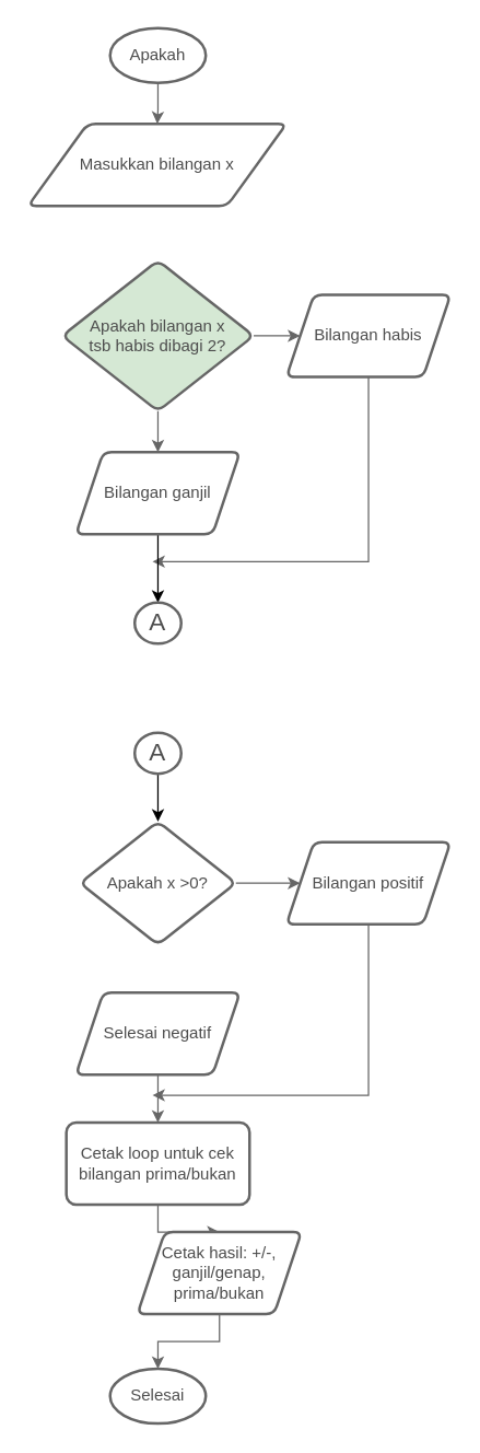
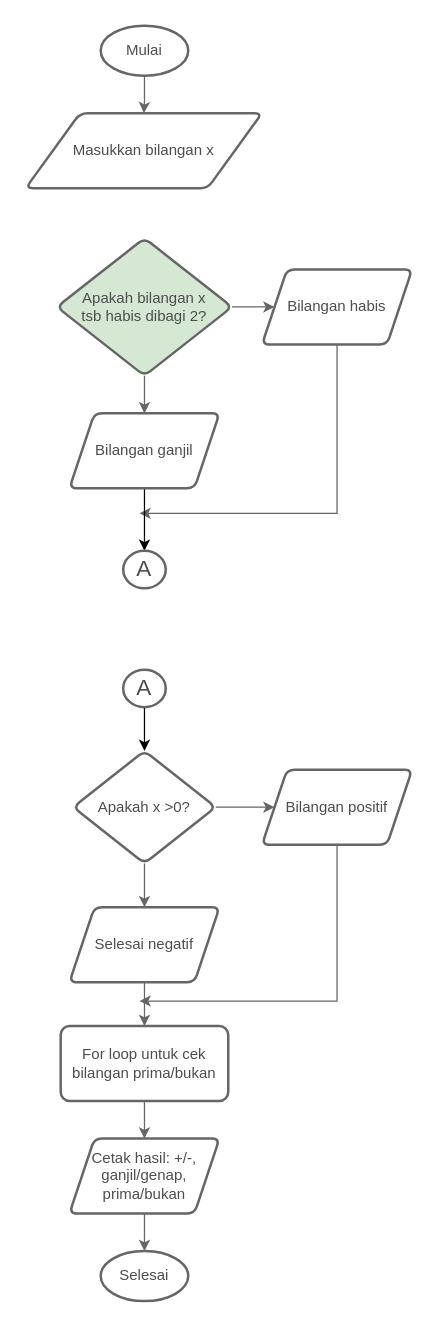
  <mxCell id="0" />
  <mxCell id="1" parent="0" />
  <mxCell id="2" value="" style="edgeStyle=orthogonalEdgeStyle;rounded=0;orthogonalLoop=1;jettySize=auto;html=1;strokeColor=#666666;fontColor=#4D4D4D;" edge="1" parent="1" source="3" target="4"><mxGeometry relative="1" as="geometry" /></mxCell>
- <mxCell id="3" value="Apakah" style="strokeWidth=2;html=1;shape=mxgraph.flowchart.start_1;whiteSpace=wrap;strokeColor=#666666;fontColor=#4D4D4D;" vertex="1" parent="1"><mxGeometry x="80" y="20" width="70" height="40" as="geometry" /></mxCell>
+ <mxCell id="3" value="Mulai" style="strokeWidth=2;html=1;shape=mxgraph.flowchart.start_1;whiteSpace=wrap;strokeColor=#666666;fontColor=#4D4D4D;" vertex="1" parent="1"><mxGeometry x="80" y="20" width="70" height="40" as="geometry" /></mxCell>
  <mxCell id="4" value="Masukkan bilangan x" style="shape=parallelogram;html=1;strokeWidth=2;perimeter=parallelogramPerimeter;whiteSpace=wrap;rounded=1;arcSize=12;size=0.23;strokeColor=#666666;fontColor=#4D4D4D;" vertex="1" parent="1"><mxGeometry x="20" y="90" width="189" height="60" as="geometry" /></mxCell>
  <mxCell id="5" value="" style="edgeStyle=orthogonalEdgeStyle;rounded=0;orthogonalLoop=1;jettySize=auto;html=1;strokeColor=#666666;fontColor=#4D4D4D;" edge="1" parent="1" source="7" target="9"><mxGeometry relative="1" as="geometry" /></mxCell>
  <mxCell id="6" value="" style="edgeStyle=orthogonalEdgeStyle;rounded=0;orthogonalLoop=1;jettySize=auto;html=1;strokeColor=#666666;fontColor=#4D4D4D;" edge="1" parent="1" source="7" target="11"><mxGeometry relative="1" as="geometry" /></mxCell>
  <mxCell id="7" value="Apakah bilangan x &lt;br&gt;tsb habis dibagi 2?" style="rhombus;whiteSpace=wrap;html=1;strokeWidth=2;rounded=1;arcSize=12;strokeColor=#666666;fontColor=#4D4D4D;fillColor=#d5e8d4;" vertex="1" parent="1"><mxGeometry x="45" y="190" width="140" height="110" as="geometry" /></mxCell>
  <mxCell id="8" style="edgeStyle=orthogonalEdgeStyle;rounded=0;orthogonalLoop=1;jettySize=auto;html=1;strokeColor=#666666;fontColor=#4D4D4D;" edge="1" parent="1" source="9"><mxGeometry relative="1" as="geometry"><mxPoint x="111" y="410" as="targetPoint" /><Array as="points"><mxPoint x="269" y="410" /></Array></mxGeometry></mxCell>
  <mxCell id="9" value="Bilangan habis" style="shape=parallelogram;perimeter=parallelogramPerimeter;whiteSpace=wrap;html=1;fixedSize=1;strokeWidth=2;rounded=1;arcSize=12;strokeColor=#666666;fontColor=#4D4D4D;" vertex="1" parent="1"><mxGeometry x="209" y="215" width="120" height="60" as="geometry" /></mxCell>
  <mxCell id="10" value="" style="edgeStyle=orthogonalEdgeStyle;rounded=0;orthogonalLoop=1;jettySize=auto;html=1;" edge="1" parent="1" source="11" target="24"><mxGeometry relative="1" as="geometry" /></mxCell>
  <mxCell id="11" value="Bilangan ganjil" style="shape=parallelogram;perimeter=parallelogramPerimeter;whiteSpace=wrap;html=1;fixedSize=1;strokeWidth=2;rounded=1;arcSize=12;strokeColor=#666666;fontColor=#4D4D4D;" vertex="1" parent="1"><mxGeometry x="55" y="330" width="120" height="60" as="geometry" /></mxCell>
  <mxCell id="12" value="" style="edgeStyle=orthogonalEdgeStyle;rounded=0;orthogonalLoop=1;jettySize=auto;html=1;strokeColor=#666666;fontColor=#4D4D4D;" edge="1" parent="1" source="14" target="16"><mxGeometry relative="1" as="geometry" /></mxCell>
+ <mxCell id="13" value="" style="edgeStyle=orthogonalEdgeStyle;rounded=0;orthogonalLoop=1;jettySize=auto;html=1;strokeColor=#666666;fontColor=#4D4D4D;" edge="1" parent="1" source="14" target="18"><mxGeometry relative="1" as="geometry" /></mxCell>
  <mxCell id="14" value="Apakah x &amp;gt;0?" style="rhombus;whiteSpace=wrap;html=1;strokeWidth=2;rounded=1;arcSize=12;strokeColor=#666666;fontColor=#4D4D4D;" vertex="1" parent="1"><mxGeometry x="58" y="600" width="114" height="90" as="geometry" /></mxCell>
  <mxCell id="15" style="edgeStyle=orthogonalEdgeStyle;rounded=0;orthogonalLoop=1;jettySize=auto;html=1;strokeColor=#666666;fontColor=#4D4D4D;" edge="1" parent="1" source="16"><mxGeometry relative="1" as="geometry"><mxPoint x="111" y="800" as="targetPoint" /><Array as="points"><mxPoint x="269" y="800" /><mxPoint x="111" y="800" /></Array></mxGeometry></mxCell>
  <mxCell id="16" value="Bilangan positif" style="shape=parallelogram;perimeter=parallelogramPerimeter;whiteSpace=wrap;html=1;fixedSize=1;strokeWidth=2;rounded=1;arcSize=12;strokeColor=#666666;fontColor=#4D4D4D;" vertex="1" parent="1"><mxGeometry x="209" y="615" width="120" height="60" as="geometry" /></mxCell>
  <mxCell id="17" value="" style="edgeStyle=orthogonalEdgeStyle;rounded=0;orthogonalLoop=1;jettySize=auto;html=1;strokeColor=#666666;fontColor=#4D4D4D;" edge="1" parent="1" source="18" target="20"><mxGeometry relative="1" as="geometry" /></mxCell>
  <mxCell id="18" value="Selesai negatif" style="shape=parallelogram;perimeter=parallelogramPerimeter;whiteSpace=wrap;html=1;fixedSize=1;strokeWidth=2;rounded=1;arcSize=12;strokeColor=#666666;fontColor=#4D4D4D;" vertex="1" parent="1"><mxGeometry x="55" y="725" width="120" height="60" as="geometry" /></mxCell>
  <mxCell id="19" value="" style="edgeStyle=orthogonalEdgeStyle;rounded=0;orthogonalLoop=1;jettySize=auto;html=1;strokeColor=#666666;fontColor=#4D4D4D;" edge="1" parent="1" source="20" target="22"><mxGeometry relative="1" as="geometry" /></mxCell>
- <mxCell id="20" value="Cetak loop untuk cek bilangan prima/bukan" style="rounded=1;whiteSpace=wrap;html=1;strokeWidth=2;arcSize=12;strokeColor=#666666;fontColor=#4D4D4D;" vertex="1" parent="1"><mxGeometry x="48" y="820" width="134" height="60" as="geometry" /></mxCell>
+ <mxCell id="20" value="For loop untuk cek bilangan prima/bukan" style="rounded=1;whiteSpace=wrap;html=1;strokeWidth=2;arcSize=12;strokeColor=#666666;fontColor=#4D4D4D;" vertex="1" parent="1"><mxGeometry x="48" y="820" width="134" height="60" as="geometry" /></mxCell>
  <mxCell id="21" value="" style="edgeStyle=orthogonalEdgeStyle;rounded=0;orthogonalLoop=1;jettySize=auto;html=1;strokeColor=#666666;fontColor=#4D4D4D;" edge="1" parent="1" source="22" target="23"><mxGeometry relative="1" as="geometry" /></mxCell>
- <mxCell id="22" value="Cetak hasil: +/-, ganjil/genap, prima/bukan" style="shape=parallelogram;perimeter=parallelogramPerimeter;whiteSpace=wrap;html=1;fixedSize=1;rounded=1;strokeWidth=2;arcSize=12;strokeColor=#666666;fontColor=#4D4D4D;" vertex="1" parent="1"><mxGeometry x="100" y="900" width="120" height="60" as="geometry" /></mxCell>
+ <mxCell id="22" value="Cetak hasil: +/-, ganjil/genap, prima/bukan" style="shape=parallelogram;perimeter=parallelogramPerimeter;whiteSpace=wrap;html=1;fixedSize=1;rounded=1;strokeWidth=2;arcSize=12;strokeColor=#666666;fontColor=#4D4D4D;" vertex="1" parent="1"><mxGeometry x="55" y="910" width="120" height="60" as="geometry" /></mxCell>
  <mxCell id="23" value="Selesai" style="strokeWidth=2;html=1;shape=mxgraph.flowchart.start_1;whiteSpace=wrap;strokeColor=#666666;fontColor=#4D4D4D;" vertex="1" parent="1"><mxGeometry x="80" y="1000" width="70" height="40" as="geometry" /></mxCell>
  <mxCell id="24" value="&lt;font style=&quot;font-size: 18px;&quot;&gt;A&lt;/font&gt;" style="ellipse;whiteSpace=wrap;html=1;strokeColor=#666666;fontColor=#4D4D4D;strokeWidth=2;rounded=1;arcSize=12;fontSize=18;" vertex="1" parent="1"><mxGeometry x="98" y="440" width="34" height="30" as="geometry" /></mxCell>
  <mxCell id="25" value="" style="edgeStyle=orthogonalEdgeStyle;rounded=0;orthogonalLoop=1;jettySize=auto;html=1;" edge="1" parent="1" source="26" target="14"><mxGeometry relative="1" as="geometry" /></mxCell>
  <mxCell id="26" value="&lt;font style=&quot;font-size: 18px;&quot;&gt;A&lt;/font&gt;" style="ellipse;whiteSpace=wrap;html=1;strokeColor=#666666;fontColor=#4D4D4D;strokeWidth=2;rounded=1;arcSize=12;fontSize=18;" vertex="1" parent="1"><mxGeometry x="98" y="535" width="34" height="30" as="geometry" /></mxCell>
